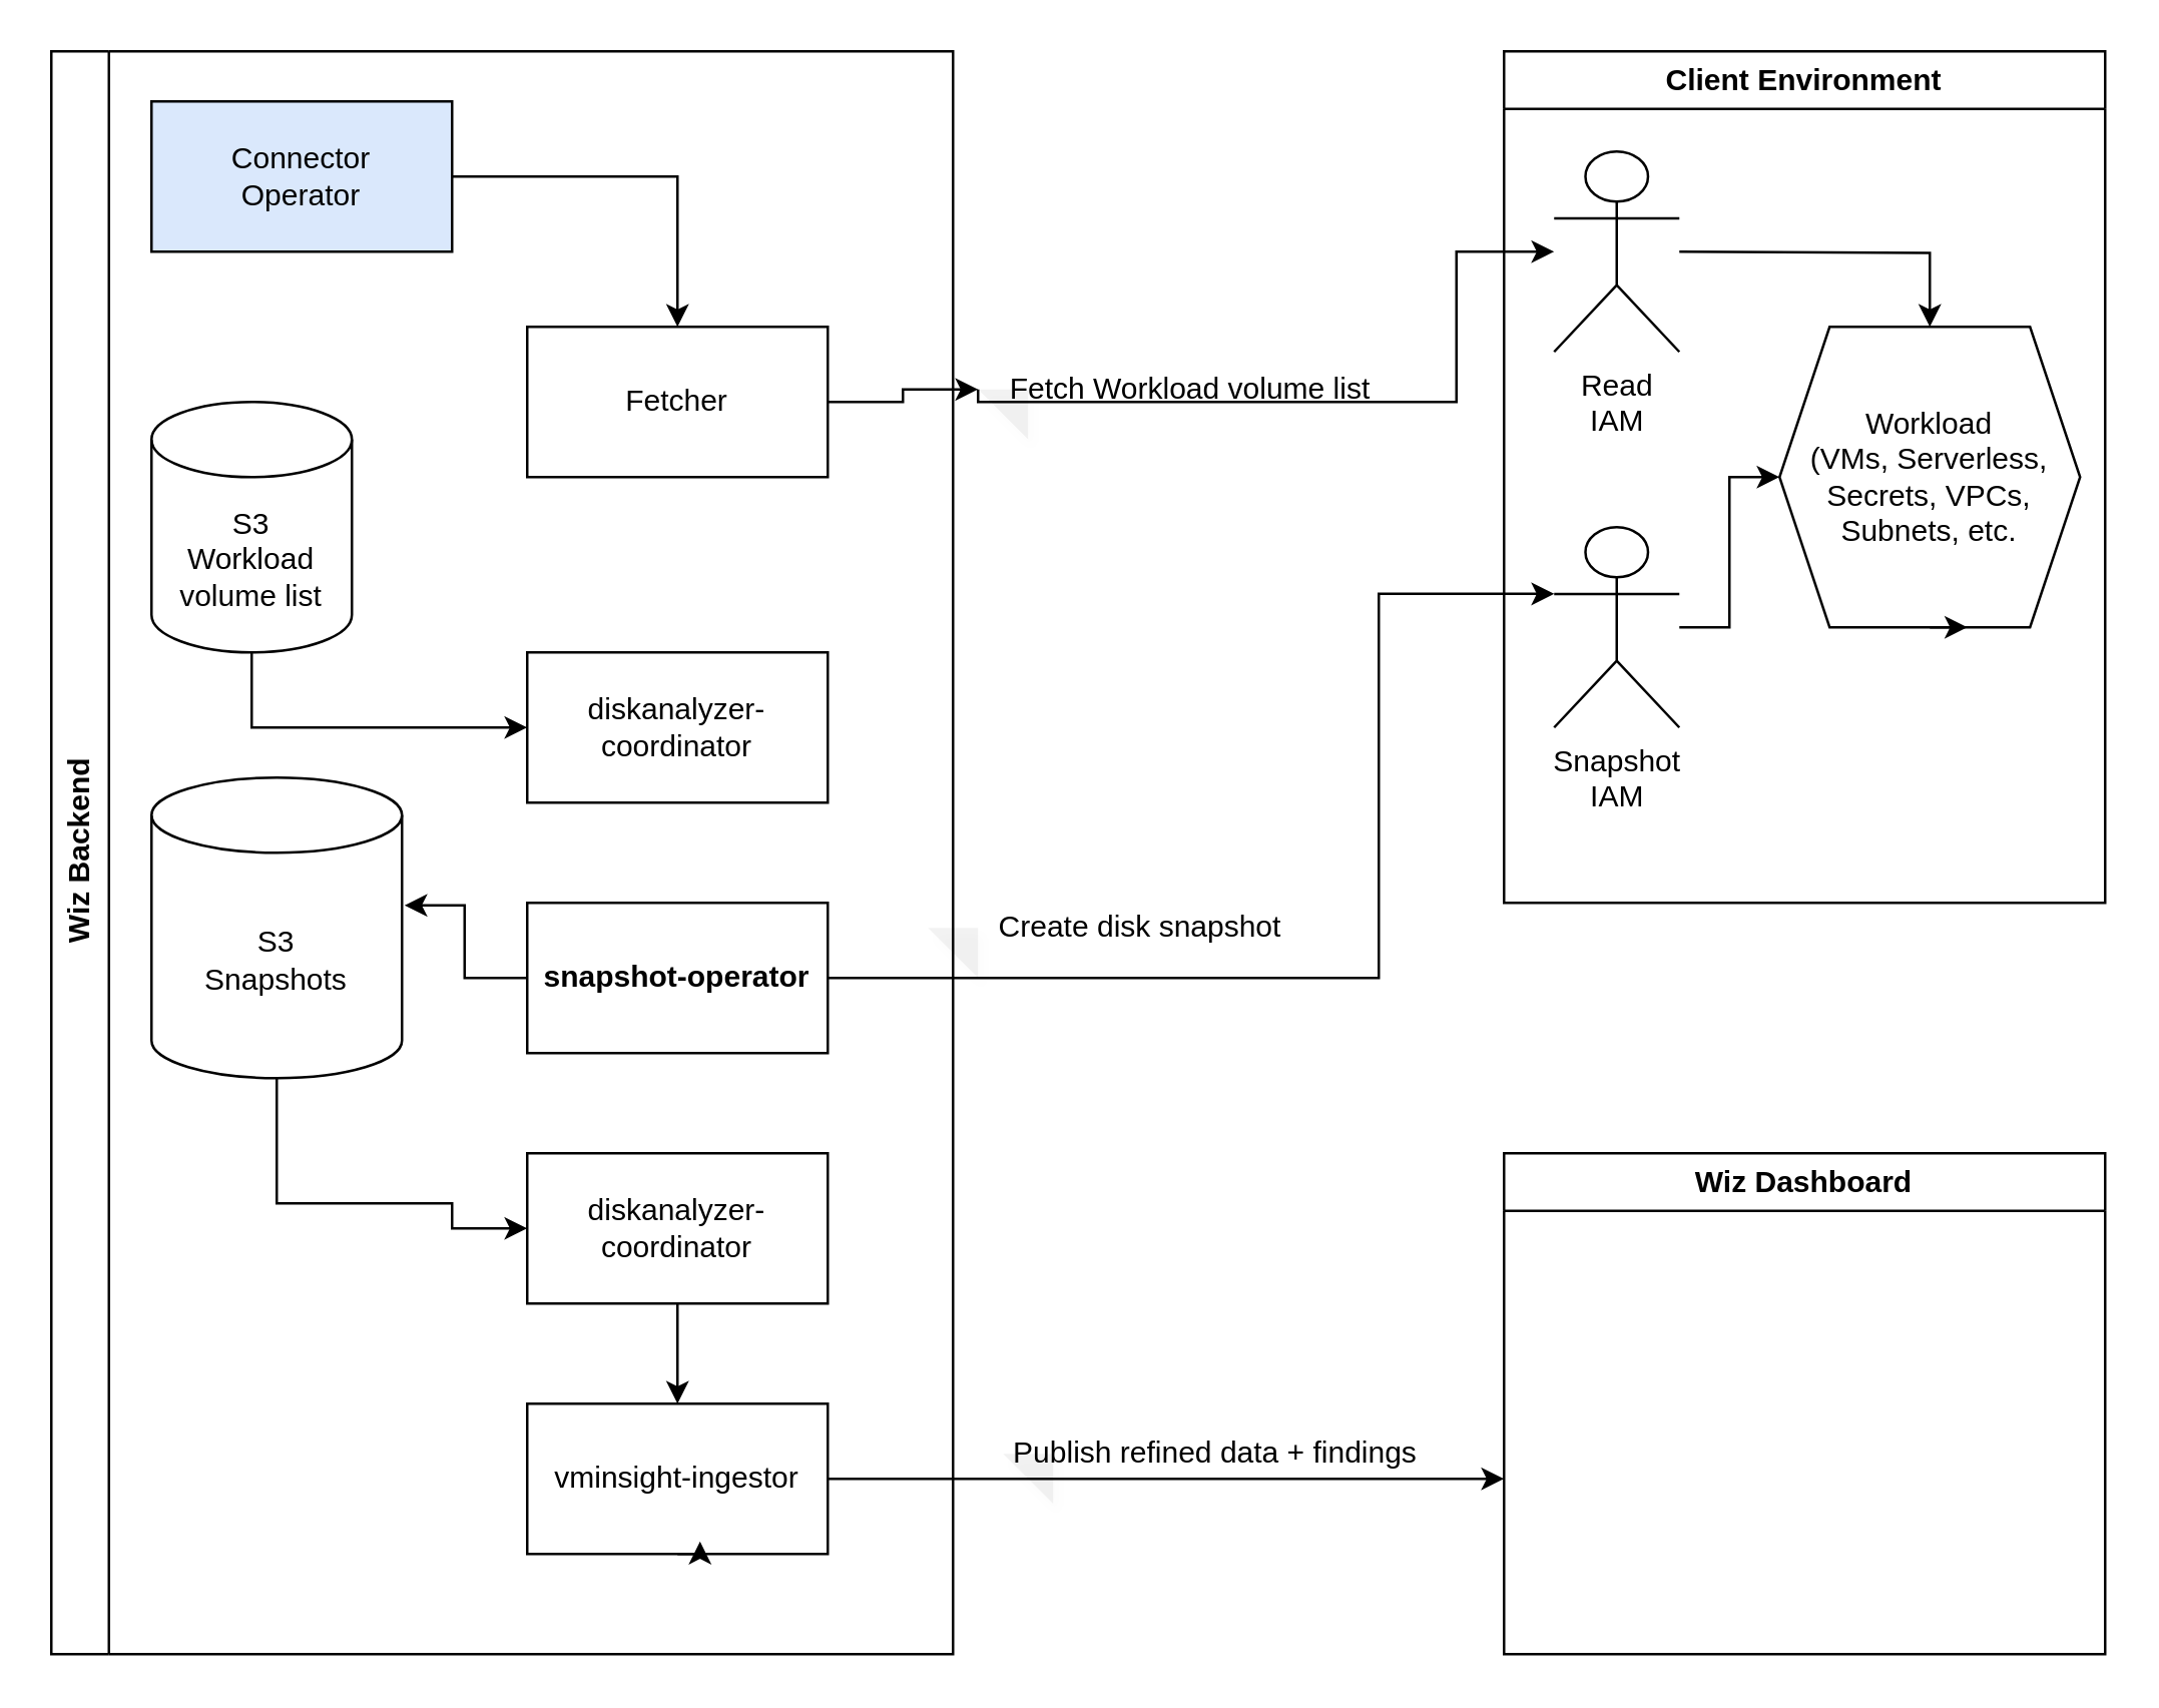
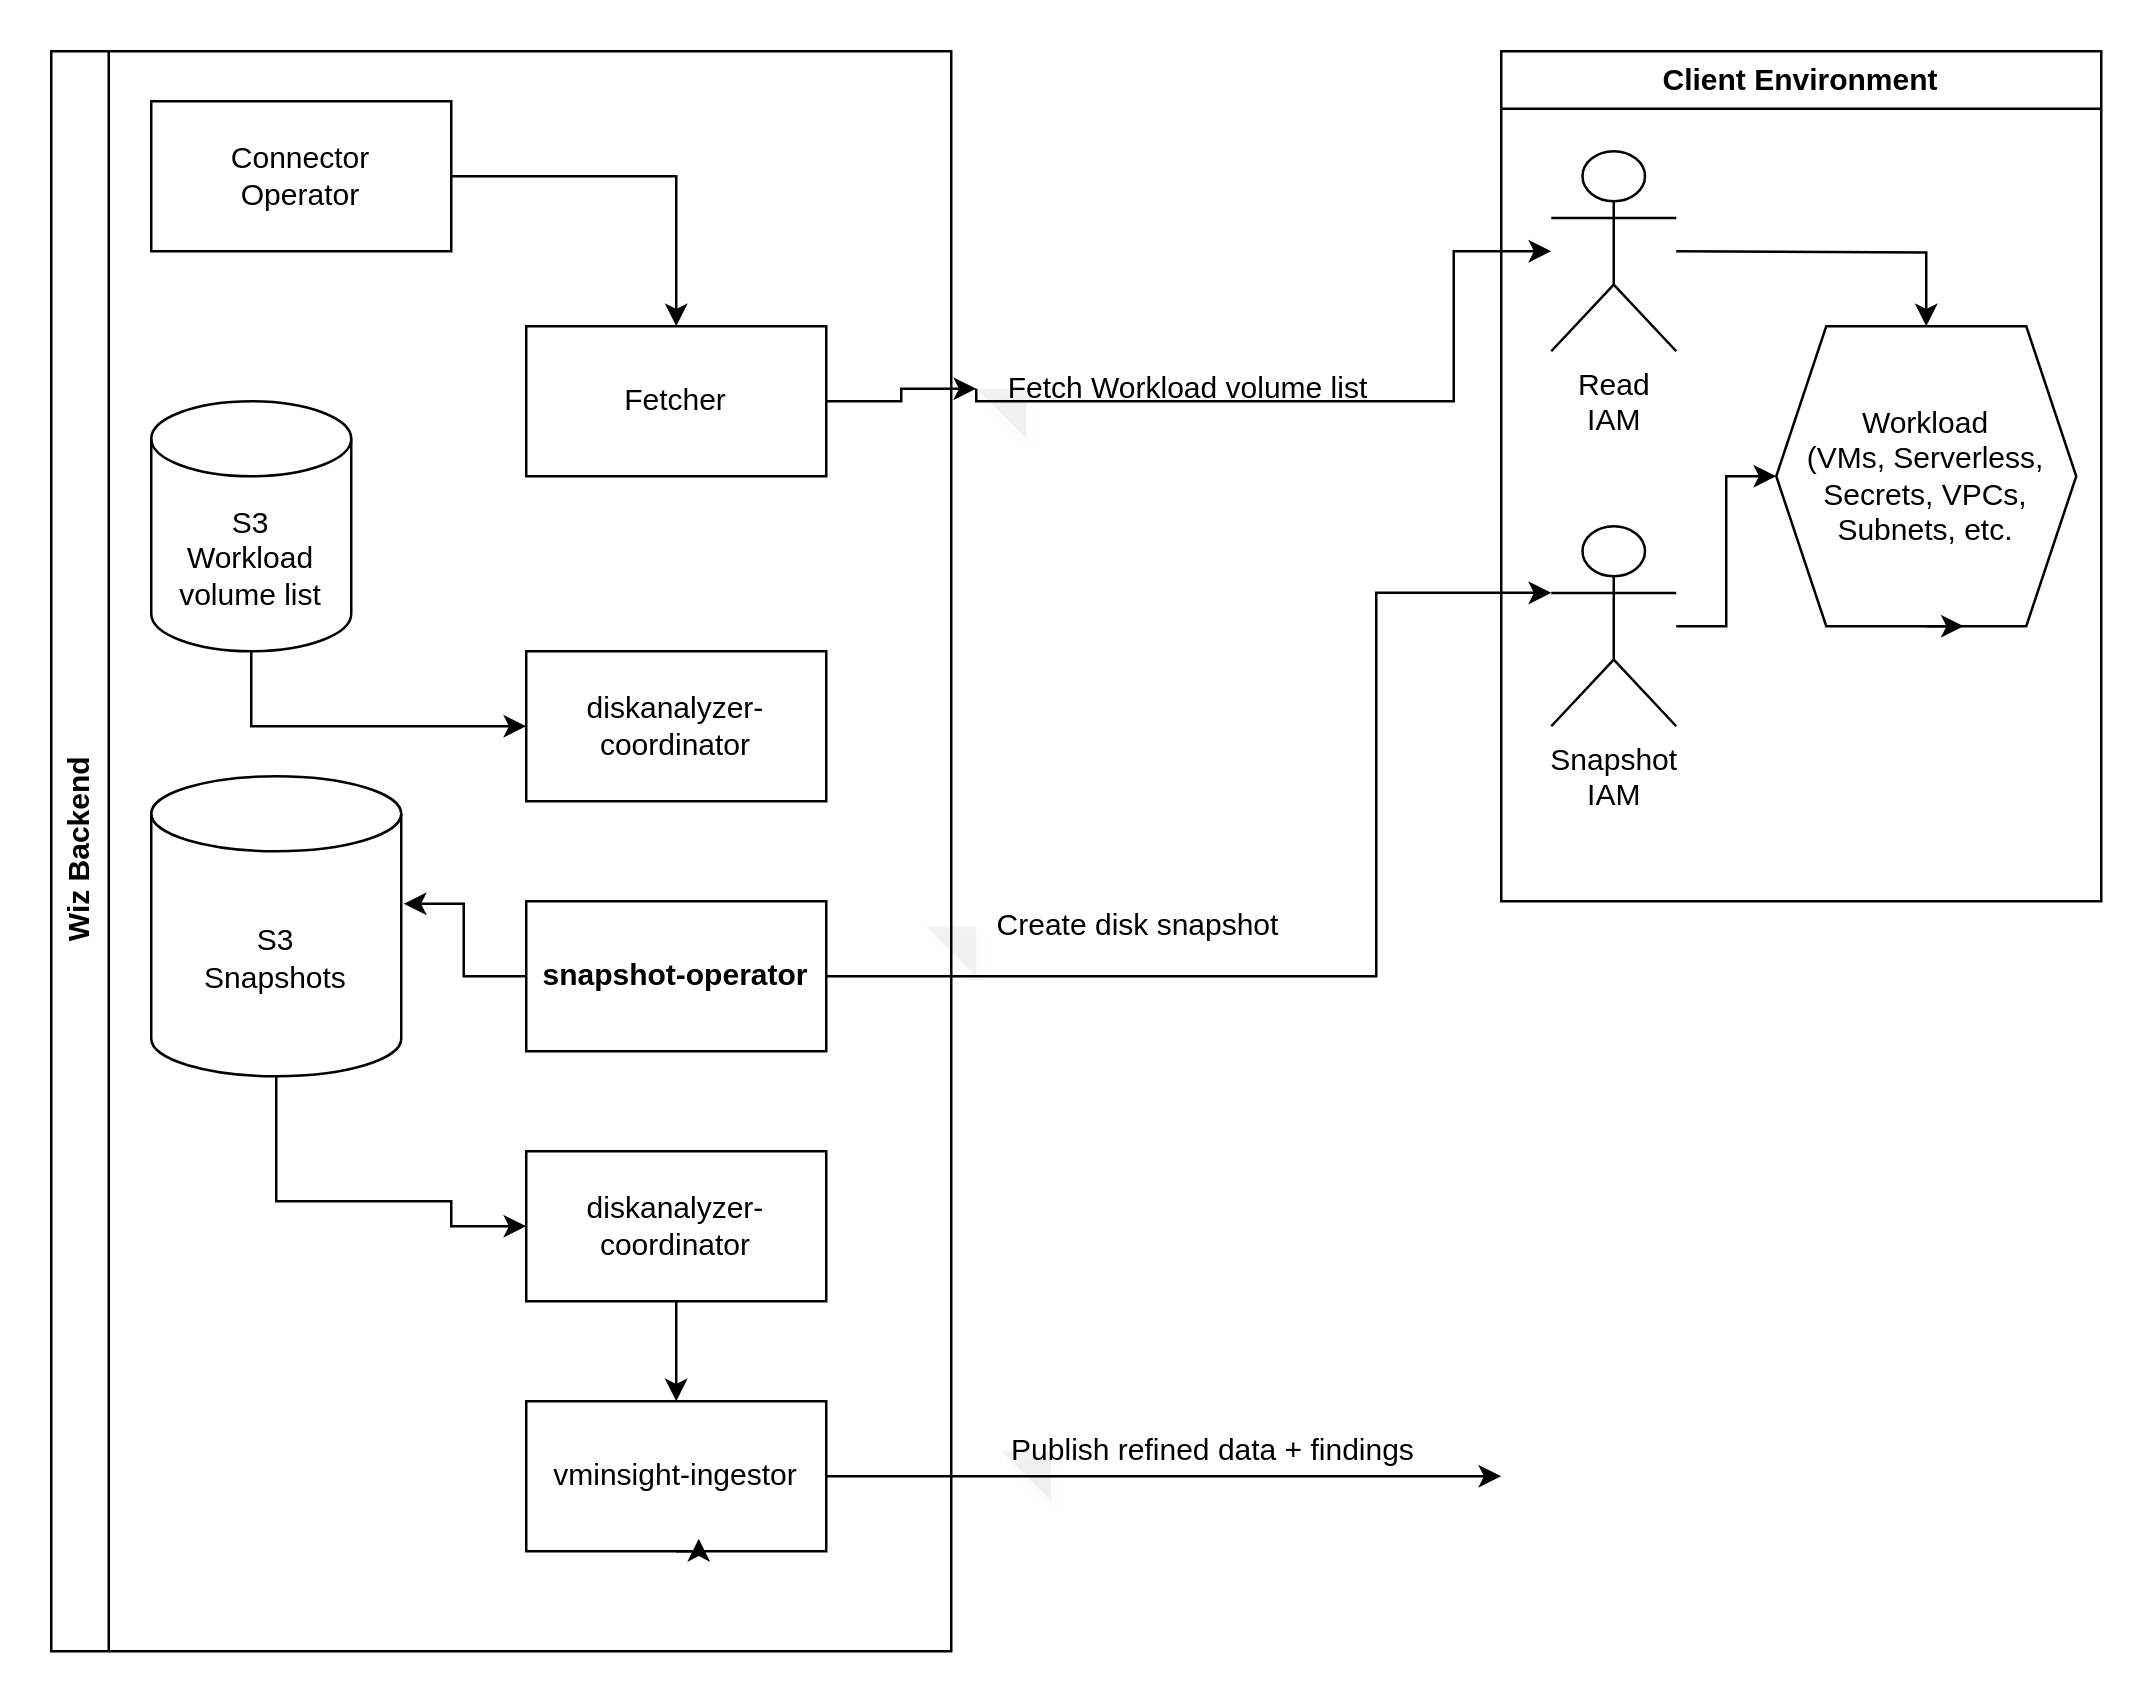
  <mxCell id="0" />
  <mxCell id="1" parent="0" />
  <mxCell id="2" value="Client Environment" style="swimlane;whiteSpace=wrap;html=1;" vertex="1" parent="1"><mxGeometry x="600" y="20" width="240" height="340" as="geometry" /></mxCell>
  <mxCell id="3" style="edgeStyle=orthogonalEdgeStyle;rounded=0;orthogonalLoop=1;jettySize=auto;html=1;entryX=0.5;entryY=0;entryDx=0;entryDy=0;" edge="1" parent="2" target="5"><mxGeometry relative="1" as="geometry"><mxPoint x="70" y="80" as="sourcePoint" /></mxGeometry></mxCell>
  <mxCell id="4" value="Read&lt;br&gt;IAM" style="shape=umlActor;verticalLabelPosition=bottom;verticalAlign=top;html=1;outlineConnect=0;" vertex="1" parent="2"><mxGeometry x="20" y="40" width="50" height="80" as="geometry" /></mxCell>
  <mxCell id="5" value="Workload&lt;div&gt;(VMs, Serverless, Secrets, VPCs, Subnets, etc.&lt;/div&gt;" style="shape=hexagon;perimeter=hexagonPerimeter2;whiteSpace=wrap;html=1;fixedSize=1;" vertex="1" parent="2"><mxGeometry x="110" y="110" width="120" height="120" as="geometry" /></mxCell>
  <mxCell id="6" style="edgeStyle=orthogonalEdgeStyle;rounded=0;orthogonalLoop=1;jettySize=auto;html=1;exitX=0.5;exitY=1;exitDx=0;exitDy=0;entryX=0.625;entryY=1;entryDx=0;entryDy=0;" edge="1" parent="2" source="5" target="5"><mxGeometry relative="1" as="geometry" /></mxCell>
  <mxCell id="7" style="edgeStyle=orthogonalEdgeStyle;rounded=0;orthogonalLoop=1;jettySize=auto;html=1;entryX=0;entryY=0.5;entryDx=0;entryDy=0;" edge="1" parent="2" source="8" target="5"><mxGeometry relative="1" as="geometry" /></mxCell>
  <mxCell id="8" value="Snapshot&lt;div&gt;IAM&lt;/div&gt;" style="shape=umlActor;verticalLabelPosition=bottom;verticalAlign=top;html=1;outlineConnect=0;" vertex="1" parent="2"><mxGeometry x="20" y="190" width="50" height="80" as="geometry" /></mxCell>
  <mxCell id="9" value="Wiz Backend" style="swimlane;horizontal=0;whiteSpace=wrap;html=1;" vertex="1" parent="1"><mxGeometry x="20" y="20" width="360" height="640" as="geometry" /></mxCell>
  <mxCell id="10" style="edgeStyle=orthogonalEdgeStyle;rounded=0;orthogonalLoop=1;jettySize=auto;html=1;entryX=0;entryY=0.5;entryDx=0;entryDy=0;exitX=0.5;exitY=1;exitDx=0;exitDy=0;exitPerimeter=0;" edge="1" parent="9" source="11" target="19"><mxGeometry relative="1" as="geometry"><mxPoint x="100" y="270" as="targetPoint" /></mxGeometry></mxCell>
  <mxCell id="11" value="S3&lt;div&gt;Workload volume list&lt;/div&gt;" style="shape=cylinder3;whiteSpace=wrap;html=1;boundedLbl=1;backgroundOutline=1;size=15;" vertex="1" parent="9"><mxGeometry x="40" y="140" width="80" height="100" as="geometry" /></mxCell>
  <mxCell id="12" style="edgeStyle=orthogonalEdgeStyle;rounded=0;orthogonalLoop=1;jettySize=auto;html=1;exitX=1;exitY=0.5;exitDx=0;exitDy=0;entryX=0.5;entryY=0;entryDx=0;entryDy=0;" edge="1" parent="9" source="13" target="14"><mxGeometry relative="1" as="geometry" /></mxCell>
- <mxCell id="13" value="Connector&lt;div&gt;Operator&lt;/div&gt;" style="rounded=0;whiteSpace=wrap;html=1;fillColor=#dae8fc;" vertex="1" parent="9"><mxGeometry x="40" y="20" width="120" height="60" as="geometry" /></mxCell>
+ <mxCell id="13" value="Connector&lt;div&gt;Operator&lt;/div&gt;" style="rounded=0;whiteSpace=wrap;html=1;" vertex="1" parent="9"><mxGeometry x="40" y="20" width="120" height="60" as="geometry" /></mxCell>
  <mxCell id="14" value="Fetcher" style="rounded=0;whiteSpace=wrap;html=1;" vertex="1" parent="9"><mxGeometry x="190" y="110" width="120" height="60" as="geometry" /></mxCell>
  <mxCell id="15" style="edgeStyle=orthogonalEdgeStyle;rounded=0;orthogonalLoop=1;jettySize=auto;html=1;exitX=1;exitY=0.5;exitDx=0;exitDy=0;" edge="1" parent="9" source="16"><mxGeometry relative="1" as="geometry"><mxPoint x="580" y="570" as="targetPoint" /></mxGeometry></mxCell>
  <mxCell id="16" value="&lt;span style=&quot;color: rgba(0, 0, 0, 0); font-family: monospace; font-size: 0px; text-align: start; text-wrap-mode: nowrap;&quot;&gt;%3CmxGraphModel%3E%3Croot%3E%3CmxCell%20id%3D%220%22%2F%3E%3CmxCell%20id%3D%221%22%20parent%3D%220%22%2F%3E%3CmxCell%20id%3D%222%22%20value%3D%22Fetcher%22%20style%3D%22rounded%3D0%3BwhiteSpace%3Dwrap%3Bhtml%3D1%3B%22%20vertex%3D%221%22%20parent%3D%221%22%3E%3CmxGeometry%20x%3D%22210%22%20y%3D%22420%22%20width%3D%22120%22%20height%3D%2260%22%20as%3D%22geometry%22%2F%3E%3C%2FmxCell%3E%3C%2Froot%3E%3C%2FmxGraphModel%3E&lt;/span&gt;vminsight-ingestor" style="rounded=0;whiteSpace=wrap;html=1;" vertex="1" parent="9"><mxGeometry x="190" y="540" width="120" height="60" as="geometry" /></mxCell>
  <mxCell id="17" style="edgeStyle=orthogonalEdgeStyle;rounded=0;orthogonalLoop=1;jettySize=auto;html=1;exitX=0.5;exitY=1;exitDx=0;exitDy=0;entryX=0.575;entryY=0.917;entryDx=0;entryDy=0;entryPerimeter=0;" edge="1" parent="9" source="16" target="16"><mxGeometry relative="1" as="geometry" /></mxCell>
  <mxCell id="18" value="S3&lt;div&gt;Snapshots&lt;/div&gt;" style="shape=cylinder3;whiteSpace=wrap;html=1;boundedLbl=1;backgroundOutline=1;size=15;" vertex="1" parent="9"><mxGeometry x="40" y="290" width="100" height="120" as="geometry" /></mxCell>
  <mxCell id="19" value="&lt;span class=&quot;notion-enable-hover&quot; data-token-index=&quot;0&quot; style=&quot;&quot;&gt;diskanalyzer-coordinator&lt;/span&gt;" style="rounded=0;whiteSpace=wrap;html=1;" vertex="1" parent="9"><mxGeometry x="190" y="240" width="120" height="60" as="geometry" /></mxCell>
  <mxCell id="20" value="&lt;span class=&quot;notion-enable-hover&quot; data-token-index=&quot;0&quot; style=&quot;font-weight:600&quot;&gt;snapshot-operator&lt;/span&gt;" style="rounded=0;whiteSpace=wrap;html=1;" vertex="1" parent="9"><mxGeometry x="190" y="340" width="120" height="60" as="geometry" /></mxCell>
  <mxCell id="21" style="edgeStyle=orthogonalEdgeStyle;rounded=0;orthogonalLoop=1;jettySize=auto;html=1;exitX=0;exitY=0.5;exitDx=0;exitDy=0;entryX=1.01;entryY=0.425;entryDx=0;entryDy=0;entryPerimeter=0;" edge="1" parent="9" source="20" target="18"><mxGeometry relative="1" as="geometry" /></mxCell>
  <mxCell id="22" style="edgeStyle=orthogonalEdgeStyle;rounded=0;orthogonalLoop=1;jettySize=auto;html=1;exitX=0.5;exitY=1;exitDx=0;exitDy=0;entryX=0.5;entryY=0;entryDx=0;entryDy=0;" edge="1" parent="9" source="23" target="16"><mxGeometry relative="1" as="geometry" /></mxCell>
  <mxCell id="23" value="&lt;span class=&quot;notion-enable-hover&quot; data-token-index=&quot;0&quot; style=&quot;&quot;&gt;diskanalyzer-coordinator&lt;/span&gt;" style="rounded=0;whiteSpace=wrap;html=1;" vertex="1" parent="9"><mxGeometry x="190" y="440" width="120" height="60" as="geometry" /></mxCell>
  <mxCell id="24" style="edgeStyle=orthogonalEdgeStyle;rounded=0;orthogonalLoop=1;jettySize=auto;html=1;exitX=0.5;exitY=1;exitDx=0;exitDy=0;exitPerimeter=0;entryX=0;entryY=0.5;entryDx=0;entryDy=0;" edge="1" parent="9" source="18" target="23"><mxGeometry relative="1" as="geometry"><Array as="points"><mxPoint x="90" y="460" /><mxPoint x="160" y="460" /><mxPoint x="160" y="470" /></Array></mxGeometry></mxCell>
  <mxCell id="25" style="edgeStyle=orthogonalEdgeStyle;rounded=0;orthogonalLoop=1;jettySize=auto;html=1;exitX=1;exitY=0.5;exitDx=0;exitDy=0;" edge="1" parent="1" source="29" target="4"><mxGeometry relative="1" as="geometry"><mxPoint x="580" y="240" as="targetPoint" /><Array as="points"><mxPoint x="581" y="160" /><mxPoint x="581" y="100" /></Array></mxGeometry></mxCell>
- <mxCell id="26" value="Wiz Dashboard" style="swimlane;whiteSpace=wrap;html=1;" vertex="1" parent="1"><mxGeometry x="600" y="460" width="240" height="200" as="geometry" /></mxCell>
  <mxCell id="27" style="edgeStyle=orthogonalEdgeStyle;rounded=0;orthogonalLoop=1;jettySize=auto;html=1;entryX=0;entryY=0.333;entryDx=0;entryDy=0;entryPerimeter=0;" edge="1" parent="1" source="20" target="8"><mxGeometry relative="1" as="geometry"><Array as="points"><mxPoint x="550" y="390" /><mxPoint x="550" y="237" /></Array></mxGeometry></mxCell>
  <mxCell id="28" value="" style="edgeStyle=orthogonalEdgeStyle;rounded=0;orthogonalLoop=1;jettySize=auto;html=1;exitX=1;exitY=0.5;exitDx=0;exitDy=0;" edge="1" parent="1" source="14" target="29"><mxGeometry relative="1" as="geometry"><mxPoint x="330" y="160" as="sourcePoint" /><mxPoint x="620" y="100" as="targetPoint" /><Array as="points" /></mxGeometry></mxCell>
  <mxCell id="29" value="Fetch Workload volume list" style="shape=note;whiteSpace=wrap;html=1;backgroundOutline=1;darkOpacity=0.05;fillStyle=solid;direction=west;gradientDirection=north;shadow=1;size=20;pointerEvents=1;strokeColor=none;fillColor=none;" vertex="1" parent="1"><mxGeometry x="390" y="135" width="170" height="40" as="geometry" /></mxCell>
  <mxCell id="30" value="Create disk snapshot" style="shape=note;whiteSpace=wrap;html=1;backgroundOutline=1;darkOpacity=0.05;fillStyle=solid;direction=west;gradientDirection=north;shadow=1;size=20;pointerEvents=1;strokeColor=none;fillColor=none;" vertex="1" parent="1"><mxGeometry x="370" y="350" width="170" height="40" as="geometry" /></mxCell>
  <mxCell id="31" value="Publish refined data + findings" style="shape=note;whiteSpace=wrap;html=1;backgroundOutline=1;darkOpacity=0.05;fillStyle=solid;direction=west;gradientDirection=north;shadow=1;size=20;pointerEvents=1;strokeColor=none;fillColor=none;" vertex="1" parent="1"><mxGeometry x="400" y="560" width="170" height="40" as="geometry" /></mxCell>
